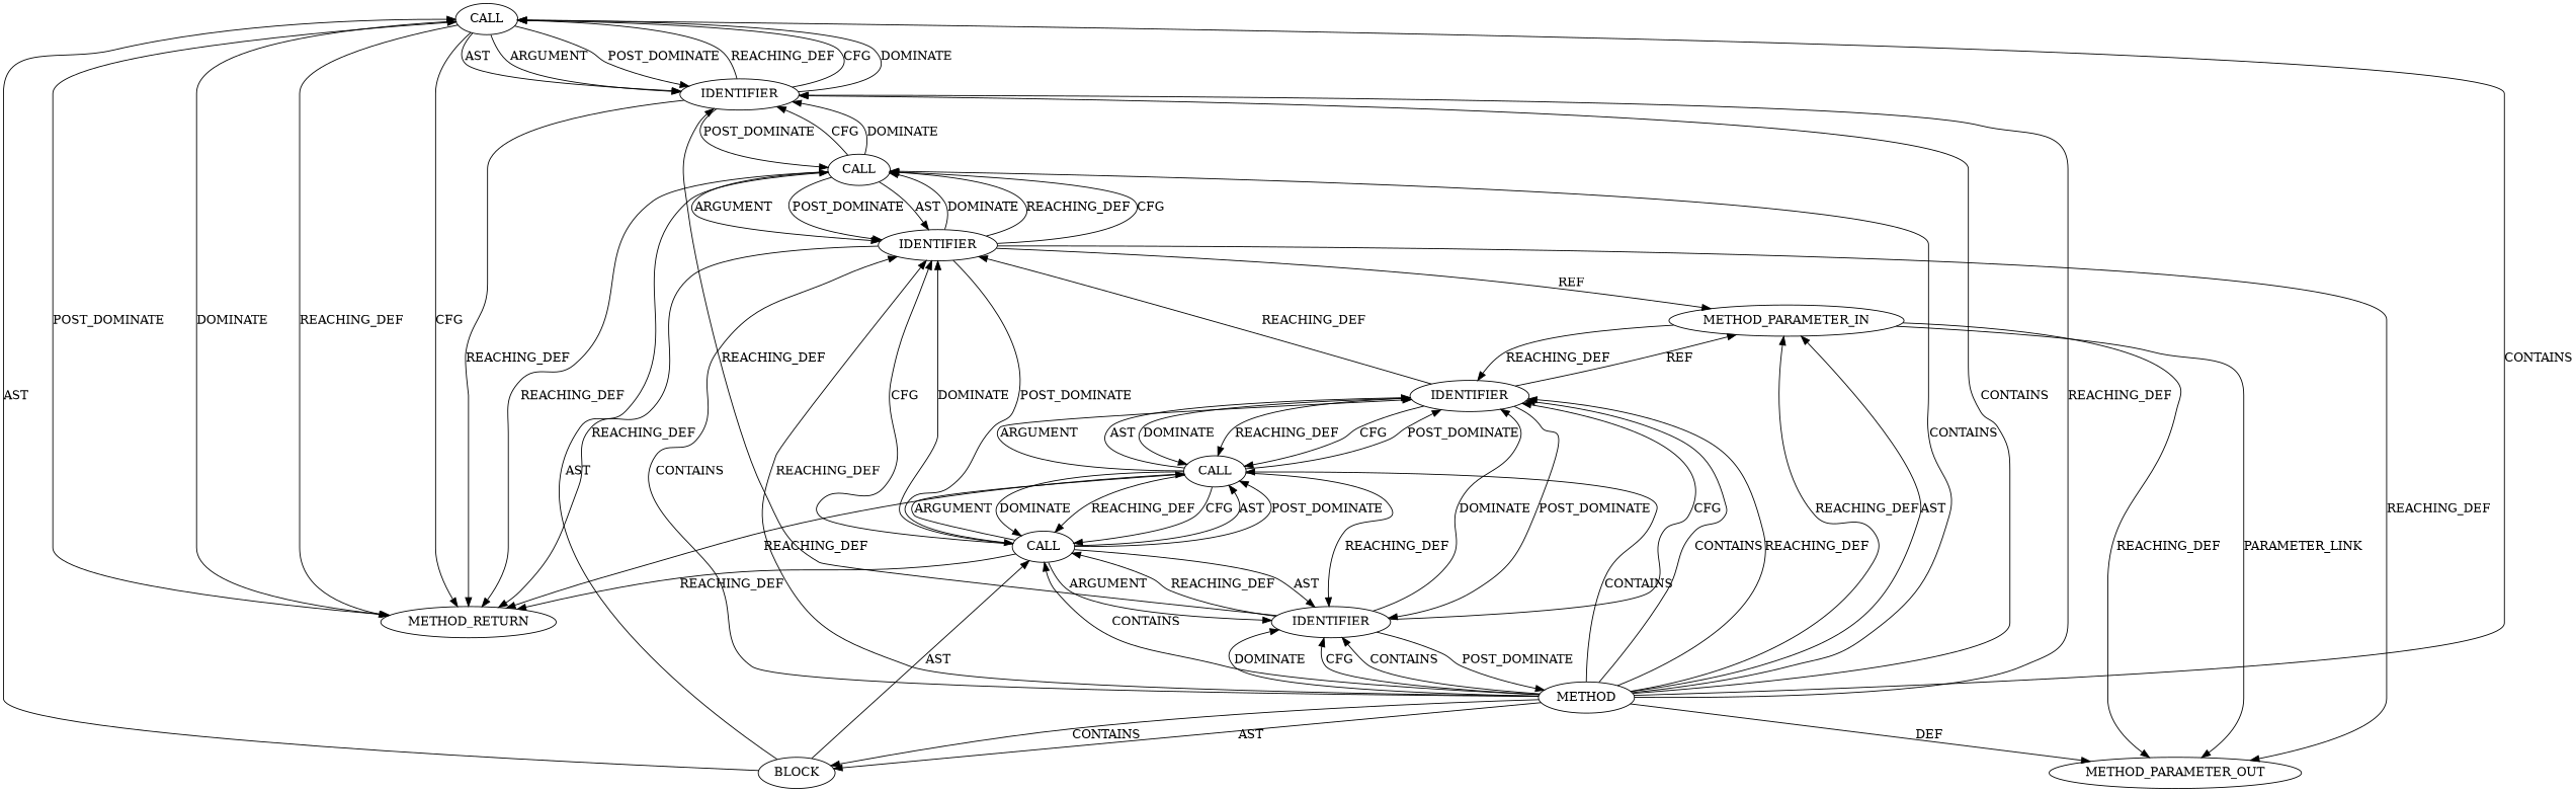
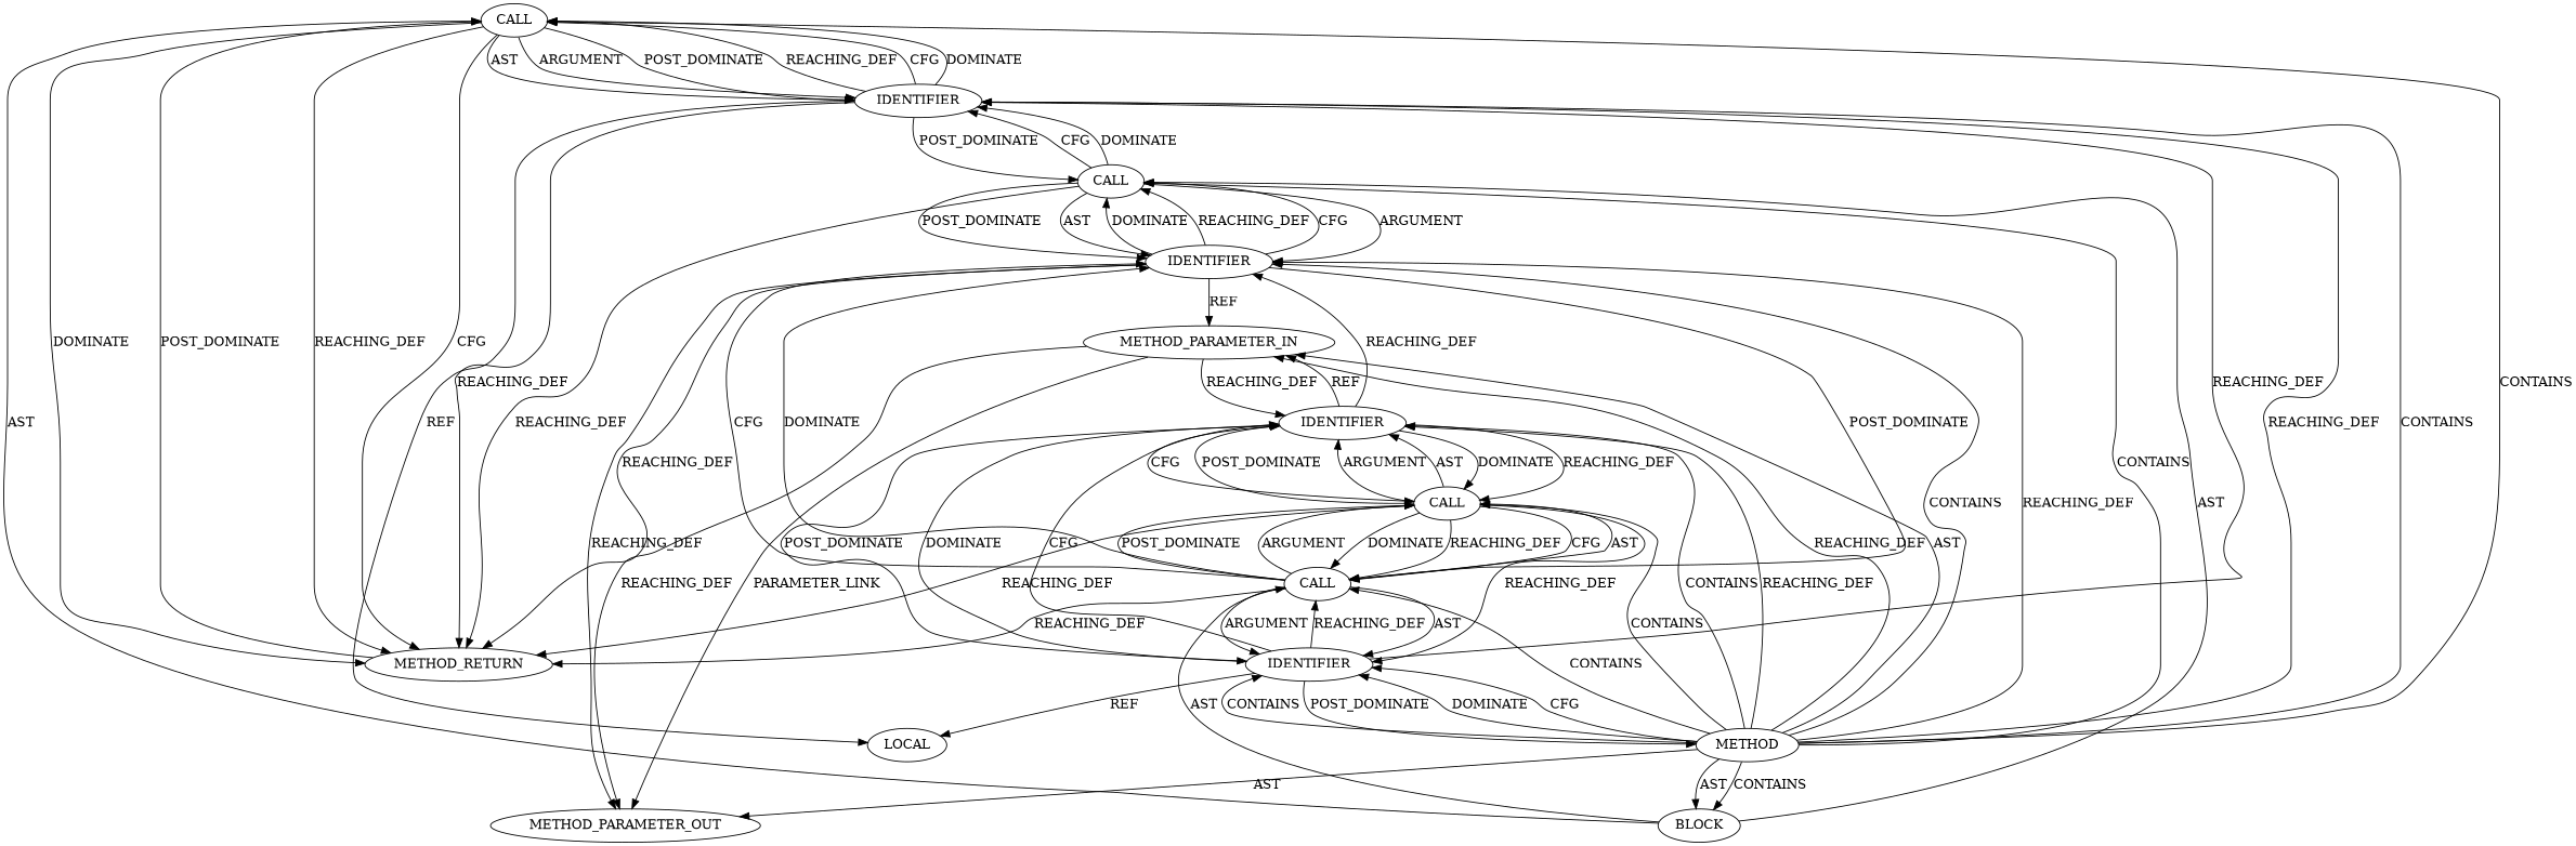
  digraph {
    node [CODE=tls_ctx COLUMN_NUMBER=1 LINE_NUMBER=2536 NAME=sk ORDER=1 TYPE_FULL_NAME="<empty>"]
    n1 [ARGUMENT_INDEX=-1 CODE="tls_sw_free_ctx_rx(tls_ctx)" COLUMN_NUMBER=2 DISPATCH_TYPE=STATIC_DISPATCH LINE_NUMBER=2539 METHOD_FULL_NAME=tls_sw_free_ctx_rx NAME=tls_sw_free_ctx_rx ORDER=4 label=CALL]
    n2 [CODE=RET EVALUATION_STRATEGY=BY_VALUE LINE_NUMBER=2534 ORDER=3 TYPE_FULL_NAME=void label=METHOD_RETURN NAME=""]
    n3 [ARGUMENT_INDEX=1 COLUMN_NUMBER=21 LINE_NUMBER=2539 NAME=tls_ctx TYPE_FULL_NAME="tls_context*" label=IDENTIFIER]
    n4 [ARGUMENT_INDEX=-1 CODE="tls_sw_release_resources_rx(sk)" COLUMN_NUMBER=2 DISPATCH_TYPE=STATIC_DISPATCH LINE_NUMBER=2538 METHOD_FULL_NAME=tls_sw_release_resources_rx NAME=tls_sw_release_resources_rx ORDER=3 label=CALL]
+   n5 [CODE="struct tls_context* tls_ctx" COLUMN_NUMBER=21 NAME=tls_ctx TYPE_FULL_NAME="tls_context*" label=LOCAL]
    n6 [ARGUMENT_INDEX=1 CODE=sk COLUMN_NUMBER=44 TYPE_FULL_NAME="sock*" label=IDENTIFIER]
    n7 [ARGUMENT_INDEX=2 CODE="tls_get_ctx(sk)" COLUMN_NUMBER=32 DISPATCH_TYPE=STATIC_DISPATCH METHOD_FULL_NAME=tls_get_ctx NAME=tls_get_ctx ORDER=2 label=CALL]
    n8 [CODE="struct sock *sk" COLUMN_NUMBER=31 EVALUATION_STRATEGY=BY_VALUE INDEX=1 IS_VARIADIC=false LINE_NUMBER=2534 TYPE_FULL_NAME="sock*" label=METHOD_PARAMETER_IN]
    n9 [ARGUMENT_INDEX=1 CODE=sk COLUMN_NUMBER=30 LINE_NUMBER=2538 TYPE_FULL_NAME="sock*" label=IDENTIFIER]
    n10 [ARGUMENT_INDEX=1 COLUMN_NUMBER=22 NAME=tls_ctx TYPE_FULL_NAME="tls_context*" label=IDENTIFIER]
    n11 [ARGUMENT_INDEX=-1 CODE="*tls_ctx = tls_get_ctx(sk)" COLUMN_NUMBER=21 DISPATCH_TYPE=STATIC_DISPATCH METHOD_FULL_NAME="<operator>.assignment" NAME="<operator>.assignment" ORDER=2 label=CALL]
    n12 [CODE="struct sock *sk" COLUMN_NUMBER=31 EVALUATION_STRATEGY=BY_VALUE INDEX=1 IS_VARIADIC=false LINE_NUMBER=2534 TYPE_FULL_NAME="sock*" label=METHOD_PARAMETER_OUT]
    n13 [AST_PARENT_FULL_NAME="tls_sw.c:<global>" AST_PARENT_TYPE=TYPE_DECL CODE="void tls_sw_free_resources_rx(struct sock *sk)\n{\n	struct tls_context *tls_ctx = tls_get_ctx(sk);\n\n	tls_sw_release_resources_rx(sk);\n	tls_sw_free_ctx_rx(tls_ctx);\n}" COLUMN_NUMBER_END=1 FILENAME="tls_sw.c" FULL_NAME=tls_sw_free_resources_rx IS_EXTERNAL=false LINE_NUMBER=2534 LINE_NUMBER_END=2540 NAME=tls_sw_free_resources_rx ORDER=59 SIGNATURE="void tls_sw_free_resources_rx (sock*)" label=METHOD TYPE_FULL_NAME=""]
    n14 [ARGUMENT_INDEX=-1 CODE="{\n	struct tls_context *tls_ctx = tls_get_ctx(sk);\n\n	tls_sw_release_resources_rx(sk);\n	tls_sw_free_ctx_rx(tls_ctx);\n}" LINE_NUMBER=2535 ORDER=2 TYPE_FULL_NAME=void label=BLOCK NAME=""]
    n1 -> n2 [label=DOMINATE]
    n1 -> n2 [VARIABLE="tls_sw_free_ctx_rx(tls_ctx)" label=REACHING_DEF]
    n1 -> n2 [label=CFG]
    n1 -> n3 [label=AST]
    n1 -> n3 [label=ARGUMENT]
    n1 -> n3 [label=POST_DOMINATE]
    n2 -> n1 [label=POST_DOMINATE]
    n3 -> n1 [VARIABLE=tls_ctx label=REACHING_DEF]
    n3 -> n1 [label=CFG]
    n3 -> n1 [label=DOMINATE]
    n3 -> n2 [VARIABLE=tls_ctx label=REACHING_DEF]
    n3 -> n4 [label=POST_DOMINATE]
+   n3 -> n5 [label=REF]
    n4 -> n2 [VARIABLE="tls_sw_release_resources_rx(sk)" label=REACHING_DEF]
    n4 -> n3 [label=CFG]
    n4 -> n3 [label=DOMINATE]
    n4 -> n9 [label=ARGUMENT]
    n4 -> n9 [label=POST_DOMINATE]
    n4 -> n9 [label=AST]
    n6 -> n7 [label=DOMINATE]
    n6 -> n7 [VARIABLE=sk label=REACHING_DEF]
    n6 -> n7 [label=CFG]
    n6 -> n8 [label=REF]
    n6 -> n9 [VARIABLE=sk label=REACHING_DEF]
    n6 -> n10 [label=POST_DOMINATE]
    n7 -> n2 [VARIABLE="tls_get_ctx(sk)" label=REACHING_DEF]
    n7 -> n6 [label=POST_DOMINATE]
    n7 -> n6 [label=ARGUMENT]
    n7 -> n6 [label=AST]
    n7 -> n10 [VARIABLE="tls_get_ctx(sk)" label=REACHING_DEF]
    n7 -> n11 [label=DOMINATE]
    n7 -> n11 [VARIABLE="tls_get_ctx(sk)" label=REACHING_DEF]
    n7 -> n11 [label=CFG]
    n8 -> n6 [VARIABLE=sk label=REACHING_DEF]
    n8 -> n12 [VARIABLE=sk label=REACHING_DEF]
    n8 -> n12 [label=PARAMETER_LINK]
    n9 -> n2 [VARIABLE=sk label=REACHING_DEF]
    n9 -> n4 [label=DOMINATE]
    n9 -> n4 [VARIABLE=sk label=REACHING_DEF]
    n9 -> n4 [label=CFG]
    n9 -> n8 [label=REF]
    n9 -> n11 [label=POST_DOMINATE]
    n9 -> n12 [VARIABLE=sk label=REACHING_DEF]
    n10 -> n3 [VARIABLE=tls_ctx label=REACHING_DEF]
+   n10 -> n5 [label=REF]
    n10 -> n6 [label=DOMINATE]
    n10 -> n6 [label=CFG]
    n10 -> n11 [VARIABLE=tls_ctx label=REACHING_DEF]
    n10 -> n13 [label=POST_DOMINATE]
    n11 -> n2 [VARIABLE="*tls_ctx = tls_get_ctx(sk)" label=REACHING_DEF]
    n11 -> n7 [label=AST]
    n11 -> n7 [label=POST_DOMINATE]
    n11 -> n7 [label=ARGUMENT]
    n11 -> n9 [label=CFG]
    n11 -> n9 [label=DOMINATE]
    n11 -> n10 [label=AST]
    n11 -> n10 [label=ARGUMENT]
    n13 -> n1 [label=CONTAINS]
    n13 -> n3 [label=REACHING_DEF]
    n13 -> n3 [label=CONTAINS]
    n13 -> n4 [label=CONTAINS]
    n13 -> n6 [label=CONTAINS]
    n13 -> n6 [label=REACHING_DEF]
    n13 -> n7 [label=CONTAINS]
    n13 -> n8 [label=REACHING_DEF]
    n13 -> n8 [label=AST]
    n13 -> n9 [label=CONTAINS]
    n13 -> n9 [label=REACHING_DEF]
    n13 -> n10 [label=DOMINATE]
    n13 -> n10 [label=CFG]
    n13 -> n10 [label=CONTAINS]
    n13 -> n11 [label=CONTAINS]
-   n13 -> n12 [label=DEF]
+   n13 -> n12 [label=AST]
    n13 -> n14 [label=AST]
    n13 -> n14 [label=CONTAINS]
    n14 -> n1 [label=AST]
    n14 -> n4 [label=AST]
    n14 -> n11 [label=AST]
  }
